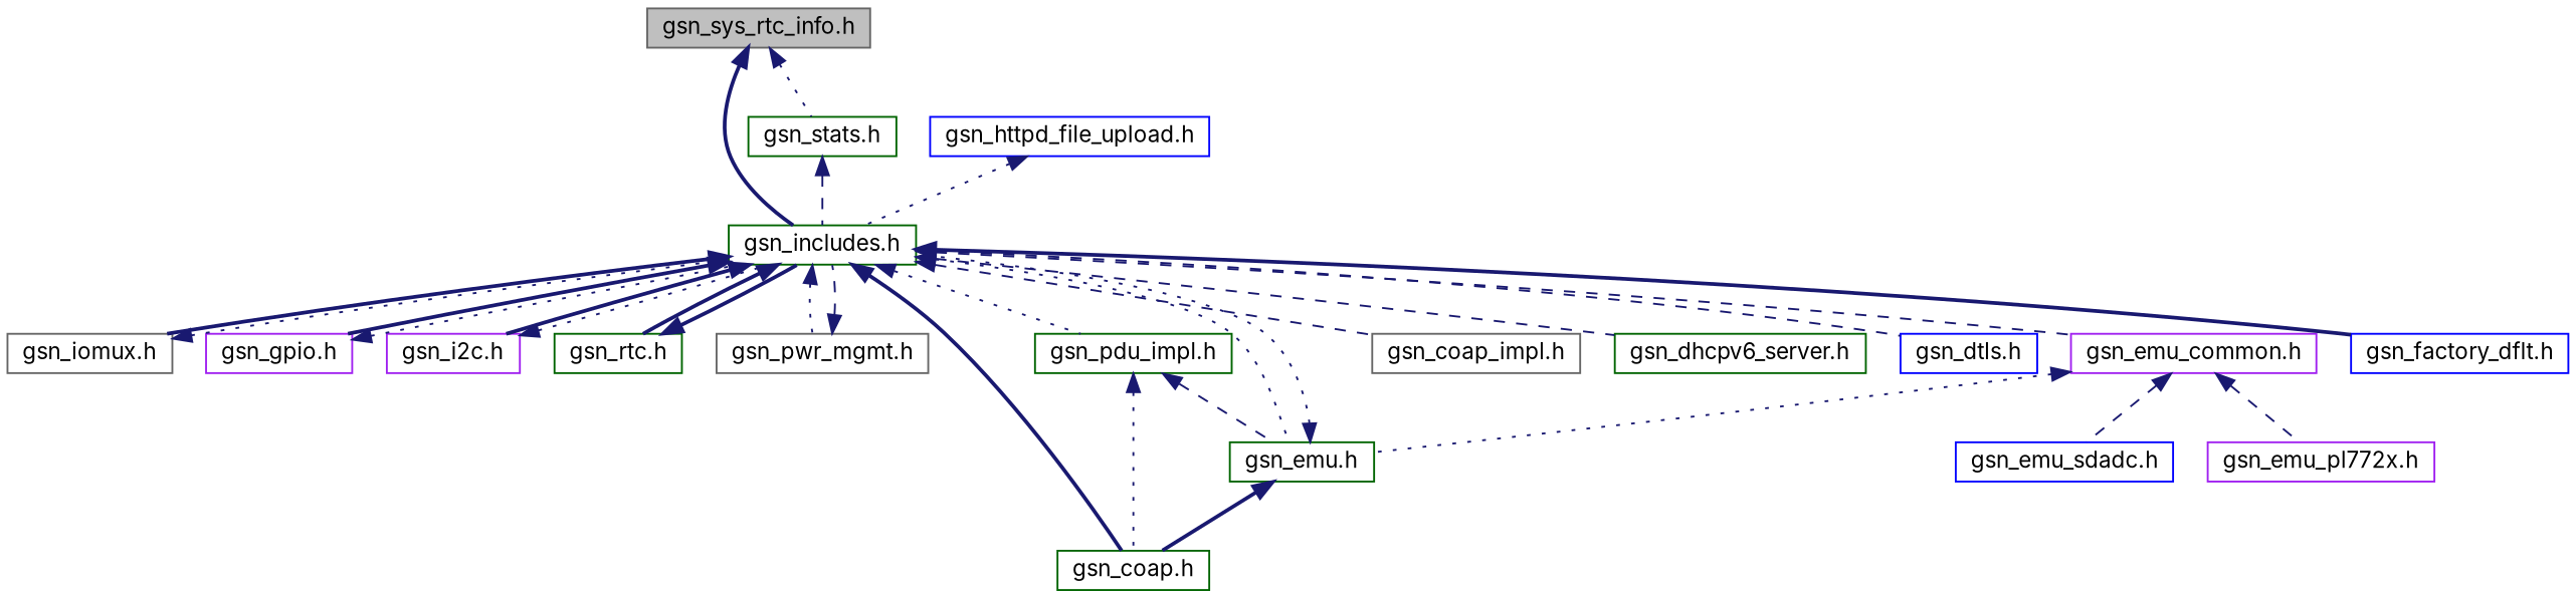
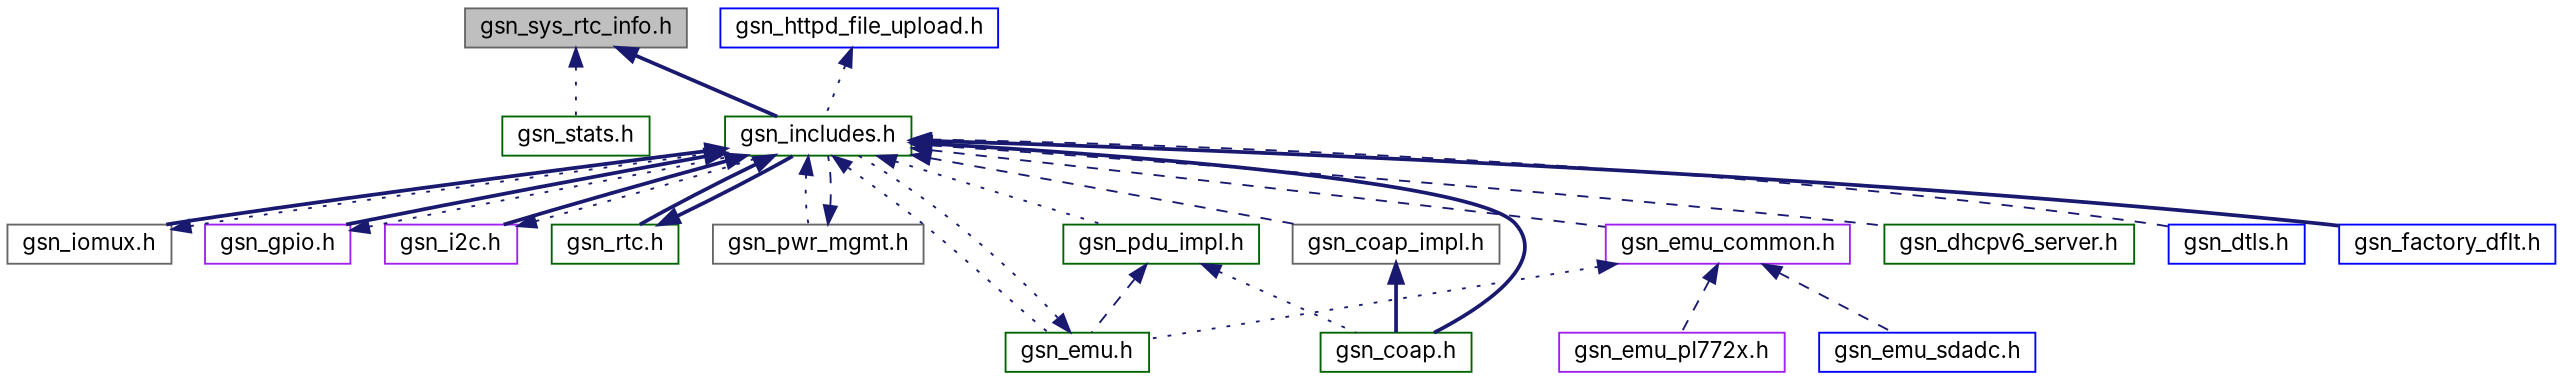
  digraph {
    fontname=Inter
    node [color=darkgreen fillcolor=white fontname=Inter fontsize=12 shape=record style=filled]
    edge [color=midnightblue dir=back fontname=Inter fontsize=12 labelfontname=FreeSans labelfontsize=12 style=dotted]
    n1 [color=gray40 fillcolor=grey75 fontcolor=black height=0.2 label="gsn_sys_rtc_info.h" width=0.4]
    n2 [height=0.2 label="gsn_stats.h" width=0.4]
    n3 [height=0.2 label="gsn_includes.h" width=0.4]
    n4 [color=gray40 height=0.2 label="gsn_iomux.h" width=0.4]
    n5 [color=purple height=0.2 label="gsn_gpio.h" width=0.4]
    n6 [color=purple height=0.2 label="gsn_i2c.h" width=0.4]
    n7 [height=0.2 label="gsn_rtc.h" width=0.4]
    n8 [color=gray40 height=0.2 label="gsn_pwr_mgmt.h" width=0.4]
    n9 [height=0.2 label="gsn_emu.h" width=0.4]
    n10 [height=0.2 label="gsn_pdu_impl.h" width=0.4]
    n11 [height=0.2 label="gsn_coap.h" width=0.4]
    n12 [color=gray40 height=0.2 label="gsn_coap_impl.h" width=0.4]
    n13 [height=0.2 label="gsn_dhcpv6_server.h" width=0.4]
    n14 [color=blue height=0.2 label="gsn_dtls.h" width=0.4]
    n15 [color=purple height=0.2 label="gsn_emu_common.h" width=0.4]
    n16 [color=blue height=0.2 label="gsn_factory_dflt.h" width=0.4]
    n17 [color=purple height=0.2 label="gsn_emu_pl772x.h" width=0.4]
    n18 [color=blue height=0.2 label="gsn_emu_sdadc.h" width=0.4]
    n19 [color=blue height=0.2 label="gsn_httpd_file_upload.h" width=0.4]
    n1 -> n2
    n1 -> n3 [style=bold]
-   n2 -> n3 [style=dashed]
    n3 -> n4 [style=bold]
    n3 -> n5 [style=bold]
    n3 -> n6 [style=bold]
    n3 -> n7 [style=bold]
    n3 -> n8
    n3 -> n9
    n3 -> n10
    n3 -> n11 [style=bold]
    n3 -> n12 [style=dashed]
    n3 -> n13 [style=dashed]
    n3 -> n14 [style=dashed]
    n3 -> n15 [style=dashed]
    n3 -> n16 [style=bold]
    n4 -> n3
    n5 -> n3
    n6 -> n3
    n7 -> n3 [style=bold]
    n8 -> n3 [style=dashed]
    n9 -> n3
    n10 -> n9 [style=dashed]
    n10 -> n11
-   n9 -> n11 [style=bold]
+   n12 -> n11 [style=bold]
    n15 -> n9
    n15 -> n17 [style=dashed]
    n15 -> n18 [style=dashed]
    n19 -> n3
  }
